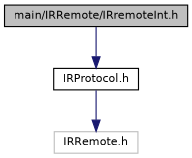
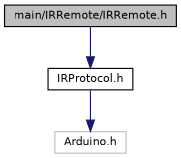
  digraph {
    node [color=black fillcolor=white fontname=Helvetica fontsize=10 shape=record style=filled]
    edge [color=midnightblue fontname=Helvetica fontsize=10 labelfontname=Helvetica labelfontsize=10 style=solid]
-   n1 [fillcolor=grey75 fontcolor=black height=0.2 label="main/IRRemote/IRremoteInt.h" width=0.4]
+   n1 [fillcolor=grey75 fontcolor=black height=0.2 label="main/IRRemote/IRRemote.h" width=0.4]
    n2 [height=0.2 label="IRProtocol.h" width=0.4]
-   n3 [color=grey75 height=0.2 label="IRRemote.h" width=0.4]
+   n3 [color=grey75 height=0.2 label="Arduino.h" width=0.4]
    n1 -> n2
    n2 -> n3
  }
